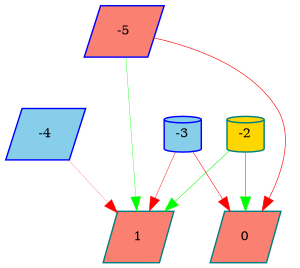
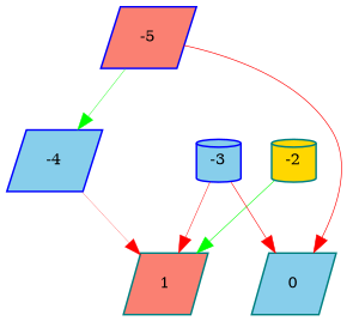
  digraph {
    node [color=blue fillcolor=salmon fontsize=9 shape=parallelogram style=filled]
    edge [color=red style=solid]
    n1 [height=0.2 label=-5 width=0.2]
-   0 [color=teal height=0.2 width=0.2]
+   0 [color=teal fillcolor=skyblue height=0.2 width=0.2]
    1 [color=teal height=0.2 width=0.2]
    -2 [color=teal fillcolor=gold height=0.2 shape=cylinder width=0.2]
    -3 [fillcolor=skyblue height=0.2 shape=cylinder width=0.2]
    -4 [fillcolor=skyblue height=0.2 width=0.2]
    n1 -> 0 [penwidth=0.4272768589063718]
-   n1 -> 1 [color=green penwidth=0.2550843650839081]
-   -2 -> 0 [color=green penwidth=0.5848492416988008]
+   n1 -> -4 [color=green penwidth=0.2550843650839081]
    -2 -> 1 [color=green penwidth=0.3751768359909786]
    -3 -> 0 [penwidth=0.36910043221913025]
    -3 -> 1 [penwidth=0.29759555973532703]
    -4 -> 1 [penwidth=0.13948884366696263]
  }
